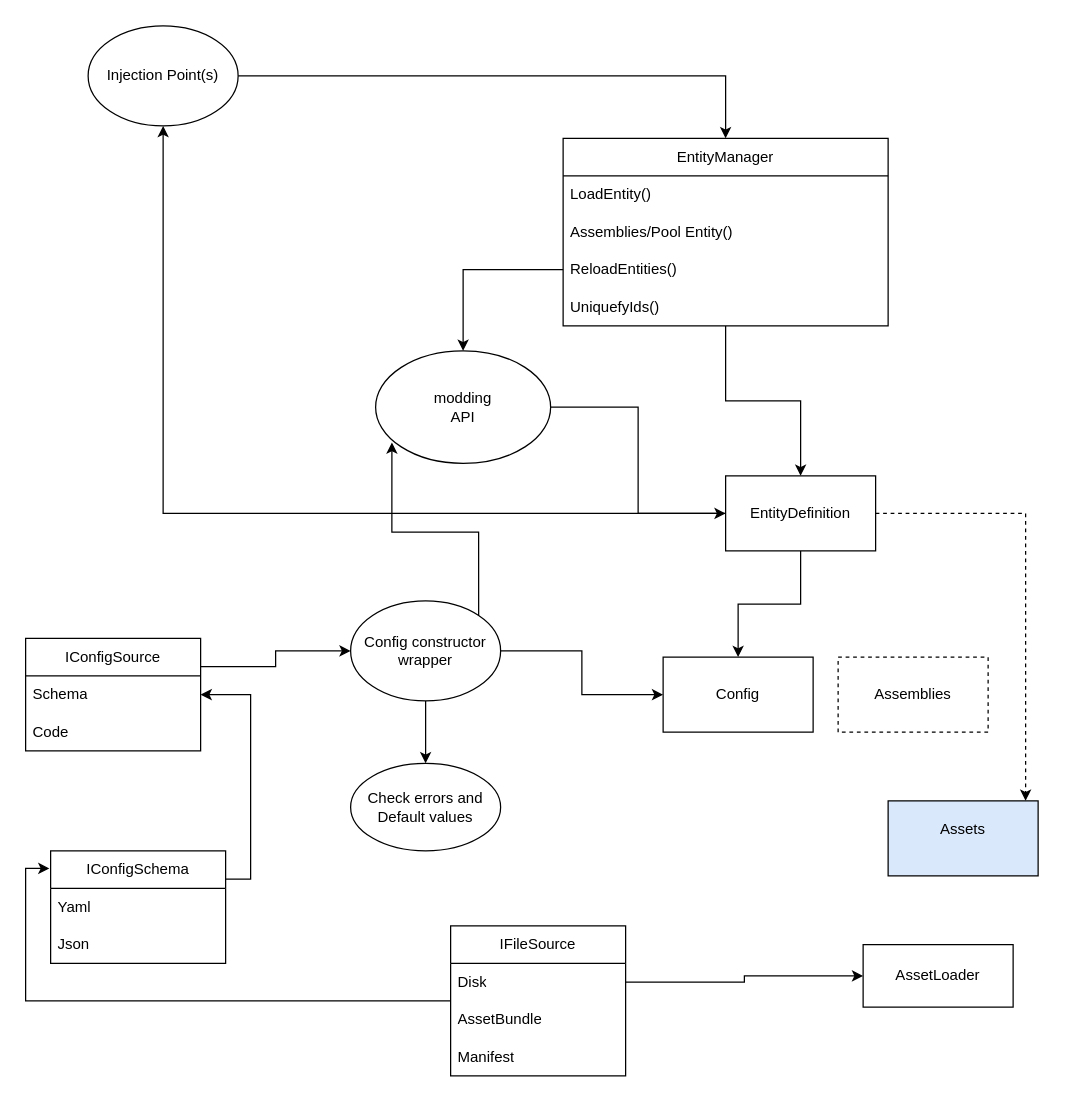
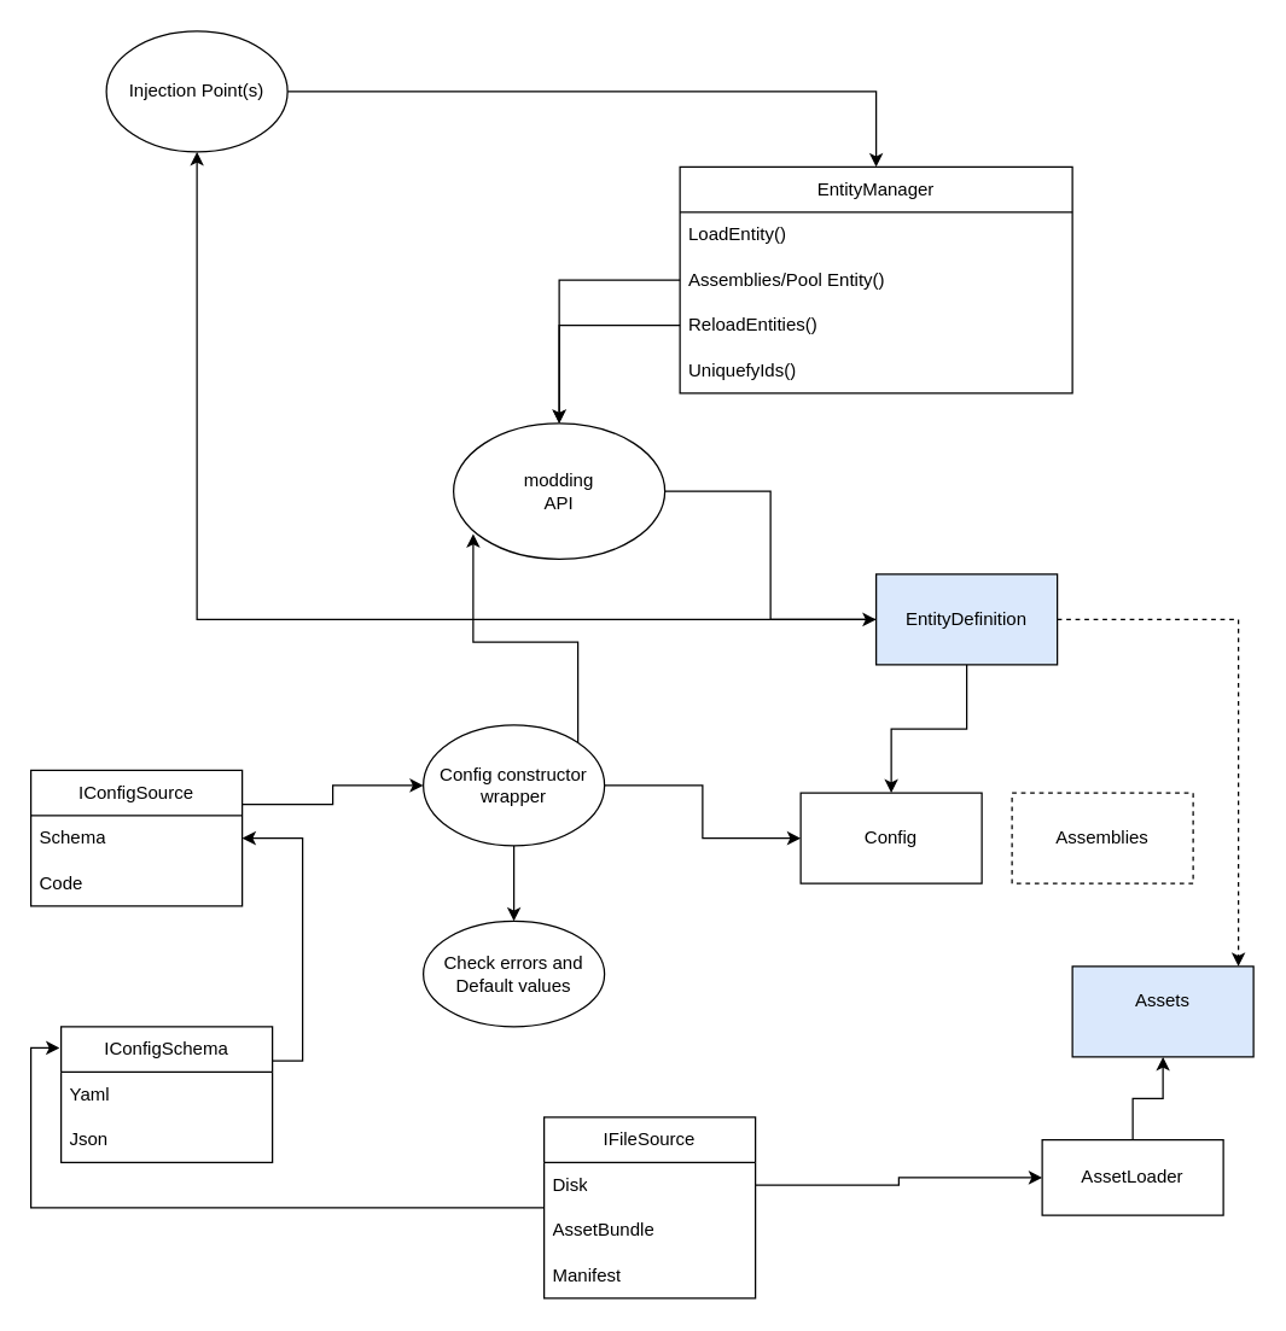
  <mxCell id="0" />
  <mxCell id="1" parent="0" />
  <mxCell id="2" style="edgeStyle=orthogonalEdgeStyle;rounded=0;orthogonalLoop=1;jettySize=auto;html=1;entryX=0.5;entryY=0;entryDx=0;entryDy=0;" edge="1" parent="1" source="5" target="6"><mxGeometry relative="1" as="geometry" /></mxCell>
  <mxCell id="3" style="edgeStyle=orthogonalEdgeStyle;rounded=0;orthogonalLoop=1;jettySize=auto;html=1;dashed=1;" edge="1" parent="1" source="5" target="11"><mxGeometry relative="1" as="geometry"><Array as="points"><mxPoint x="820" y="410" /></Array></mxGeometry></mxCell>
  <mxCell id="4" style="edgeStyle=orthogonalEdgeStyle;rounded=0;orthogonalLoop=1;jettySize=auto;html=1;" edge="1" parent="1" source="5" target="24"><mxGeometry relative="1" as="geometry" /></mxCell>
- <mxCell id="5" value="&lt;div&gt;EntityDefinition&lt;/div&gt;" style="rounded=0;whiteSpace=wrap;html=1;" vertex="1" parent="1"><mxGeometry x="580" y="380" width="120" height="60" as="geometry" /></mxCell>
+ <mxCell id="5" value="&lt;div&gt;EntityDefinition&lt;/div&gt;" style="rounded=0;whiteSpace=wrap;html=1;fillColor=#dae8fc;" vertex="1" parent="1"><mxGeometry x="580" y="380" width="120" height="60" as="geometry" /></mxCell>
  <mxCell id="6" value="&lt;div&gt;Config&lt;/div&gt;" style="rounded=0;whiteSpace=wrap;html=1;" vertex="1" parent="1"><mxGeometry x="530" y="525" width="120" height="60" as="geometry" /></mxCell>
  <mxCell id="7" style="edgeStyle=orthogonalEdgeStyle;rounded=0;orthogonalLoop=1;jettySize=auto;html=1;exitX=1;exitY=0.25;exitDx=0;exitDy=0;" edge="1" parent="1" source="8" target="38"><mxGeometry relative="1" as="geometry" /></mxCell>
  <mxCell id="8" value="IConfigSource" style="swimlane;fontStyle=0;childLayout=stackLayout;horizontal=1;startSize=30;horizontalStack=0;resizeParent=1;resizeParentMax=0;resizeLast=0;collapsible=1;marginBottom=0;whiteSpace=wrap;html=1;" vertex="1" parent="1"><mxGeometry x="20" y="510" width="140" height="90" as="geometry" /></mxCell>
  <mxCell id="9" value="&lt;div&gt;Schema&lt;/div&gt;" style="text;strokeColor=none;fillColor=none;align=left;verticalAlign=middle;spacingLeft=4;spacingRight=4;overflow=hidden;points=[[0,0.5],[1,0.5]];portConstraint=eastwest;rotatable=0;whiteSpace=wrap;html=1;" vertex="1" parent="8"><mxGeometry y="30" width="140" height="30" as="geometry" /></mxCell>
  <mxCell id="10" value="Code" style="text;strokeColor=none;fillColor=none;align=left;verticalAlign=middle;spacingLeft=4;spacingRight=4;overflow=hidden;points=[[0,0.5],[1,0.5]];portConstraint=eastwest;rotatable=0;whiteSpace=wrap;html=1;" vertex="1" parent="8"><mxGeometry y="60" width="140" height="30" as="geometry" /></mxCell>
  <mxCell id="11" value="&lt;div&gt;Assets&lt;/div&gt;&lt;div&gt;&lt;br&gt;&lt;/div&gt;" style="rounded=0;whiteSpace=wrap;html=1;fillColor=#dae8fc;" vertex="1" parent="1"><mxGeometry x="710" y="640" width="120" height="60" as="geometry" /></mxCell>
  <mxCell id="12" style="edgeStyle=orthogonalEdgeStyle;rounded=0;orthogonalLoop=1;jettySize=auto;html=1;exitX=1;exitY=0.25;exitDx=0;exitDy=0;" edge="1" parent="1" source="13" target="9"><mxGeometry relative="1" as="geometry" /></mxCell>
  <mxCell id="13" value="IConfigSchema" style="swimlane;fontStyle=0;childLayout=stackLayout;horizontal=1;startSize=30;horizontalStack=0;resizeParent=1;resizeParentMax=0;resizeLast=0;collapsible=1;marginBottom=0;whiteSpace=wrap;html=1;" vertex="1" parent="1"><mxGeometry x="40" y="680" width="140" height="90" as="geometry" /></mxCell>
  <mxCell id="14" value="Yaml" style="text;strokeColor=none;fillColor=none;align=left;verticalAlign=middle;spacingLeft=4;spacingRight=4;overflow=hidden;points=[[0,0.5],[1,0.5]];portConstraint=eastwest;rotatable=0;whiteSpace=wrap;html=1;" vertex="1" parent="13"><mxGeometry y="30" width="140" height="30" as="geometry" /></mxCell>
  <mxCell id="15" value="Json" style="text;strokeColor=none;fillColor=none;align=left;verticalAlign=middle;spacingLeft=4;spacingRight=4;overflow=hidden;points=[[0,0.5],[1,0.5]];portConstraint=eastwest;rotatable=0;whiteSpace=wrap;html=1;" vertex="1" parent="13"><mxGeometry y="60" width="140" height="30" as="geometry" /></mxCell>
  <mxCell id="16" style="edgeStyle=orthogonalEdgeStyle;rounded=0;orthogonalLoop=1;jettySize=auto;html=1;entryX=-0.007;entryY=0.156;entryDx=0;entryDy=0;entryPerimeter=0;" edge="1" parent="1" source="17" target="13"><mxGeometry relative="1" as="geometry" /></mxCell>
  <mxCell id="17" value="&lt;div&gt;IFileSource&lt;/div&gt;" style="swimlane;fontStyle=0;childLayout=stackLayout;horizontal=1;startSize=30;horizontalStack=0;resizeParent=1;resizeParentMax=0;resizeLast=0;collapsible=1;marginBottom=0;whiteSpace=wrap;html=1;" vertex="1" parent="1"><mxGeometry x="360" y="740" width="140" height="120" as="geometry" /></mxCell>
  <mxCell id="18" value="Disk" style="text;strokeColor=none;fillColor=none;align=left;verticalAlign=middle;spacingLeft=4;spacingRight=4;overflow=hidden;points=[[0,0.5],[1,0.5]];portConstraint=eastwest;rotatable=0;whiteSpace=wrap;html=1;" vertex="1" parent="17"><mxGeometry y="30" width="140" height="30" as="geometry" /></mxCell>
  <mxCell id="19" value="AssetBundle" style="text;strokeColor=none;fillColor=none;align=left;verticalAlign=middle;spacingLeft=4;spacingRight=4;overflow=hidden;points=[[0,0.5],[1,0.5]];portConstraint=eastwest;rotatable=0;whiteSpace=wrap;html=1;" vertex="1" parent="17"><mxGeometry y="60" width="140" height="30" as="geometry" /></mxCell>
  <mxCell id="20" value="Manifest" style="text;strokeColor=none;fillColor=none;align=left;verticalAlign=middle;spacingLeft=4;spacingRight=4;overflow=hidden;points=[[0,0.5],[1,0.5]];portConstraint=eastwest;rotatable=0;whiteSpace=wrap;html=1;" vertex="1" parent="17"><mxGeometry y="90" width="140" height="30" as="geometry" /></mxCell>
  <mxCell id="21" style="edgeStyle=orthogonalEdgeStyle;rounded=0;orthogonalLoop=1;jettySize=auto;html=1;entryX=0;entryY=0.5;entryDx=0;entryDy=0;" edge="1" parent="1" source="22" target="5"><mxGeometry relative="1" as="geometry" /></mxCell>
  <mxCell id="22" value="&lt;div&gt;modding &lt;br&gt;&lt;/div&gt;&lt;div&gt;API&lt;/div&gt;" style="ellipse;whiteSpace=wrap;html=1;" vertex="1" parent="1"><mxGeometry x="300" y="280" width="140" height="90" as="geometry" /></mxCell>
  <mxCell id="23" style="edgeStyle=orthogonalEdgeStyle;rounded=0;orthogonalLoop=1;jettySize=auto;html=1;entryX=0.5;entryY=0;entryDx=0;entryDy=0;" edge="1" parent="1" source="24" target="26"><mxGeometry relative="1" as="geometry"><mxPoint x="630" y="230" as="targetPoint" /></mxGeometry></mxCell>
  <mxCell id="24" value="&lt;div&gt;Injection Point(s)&lt;/div&gt;" style="ellipse;whiteSpace=wrap;html=1;" vertex="1" parent="1"><mxGeometry x="70" y="20" width="120" height="80" as="geometry" /></mxCell>
- <mxCell id="25" style="edgeStyle=orthogonalEdgeStyle;rounded=0;orthogonalLoop=1;jettySize=auto;html=1;entryX=0.5;entryY=0;entryDx=0;entryDy=0;" edge="1" parent="1" source="26" target="5"><mxGeometry relative="1" as="geometry" /></mxCell>
+ <mxCell id="25" style="edgeStyle=orthogonalEdgeStyle;rounded=0;orthogonalLoop=1;jettySize=auto;html=1;" edge="1" parent="1" source="26" target="22"><mxGeometry relative="1" as="geometry" /></mxCell>
  <mxCell id="26" value="&lt;div&gt;EntityManager&lt;/div&gt;" style="swimlane;fontStyle=0;childLayout=stackLayout;horizontal=1;startSize=30;horizontalStack=0;resizeParent=1;resizeParentMax=0;resizeLast=0;collapsible=1;marginBottom=0;whiteSpace=wrap;html=1;" vertex="1" parent="1"><mxGeometry x="450" y="110" width="260" height="150" as="geometry"><mxRectangle x="560" y="110" width="120" height="30" as="alternateBounds" /></mxGeometry></mxCell>
  <mxCell id="27" value="LoadEntity()" style="text;strokeColor=none;fillColor=none;align=left;verticalAlign=middle;spacingLeft=4;spacingRight=4;overflow=hidden;points=[[0,0.5],[1,0.5]];portConstraint=eastwest;rotatable=0;whiteSpace=wrap;html=1;" vertex="1" parent="26"><mxGeometry y="30" width="260" height="30" as="geometry" /></mxCell>
  <mxCell id="28" value="&lt;div&gt;Assemblies/Pool Entity()&lt;/div&gt;" style="text;strokeColor=none;fillColor=none;align=left;verticalAlign=middle;spacingLeft=4;spacingRight=4;overflow=hidden;points=[[0,0.5],[1,0.5]];portConstraint=eastwest;rotatable=0;whiteSpace=wrap;html=1;" vertex="1" parent="26"><mxGeometry y="60" width="260" height="30" as="geometry" /></mxCell>
  <mxCell id="29" value="ReloadEntities()" style="text;strokeColor=none;fillColor=none;align=left;verticalAlign=middle;spacingLeft=4;spacingRight=4;overflow=hidden;points=[[0,0.5],[1,0.5]];portConstraint=eastwest;rotatable=0;whiteSpace=wrap;html=1;" vertex="1" parent="26"><mxGeometry y="90" width="260" height="30" as="geometry" /></mxCell>
  <mxCell id="30" value="UniquefyIds()" style="text;strokeColor=none;fillColor=none;align=left;verticalAlign=middle;spacingLeft=4;spacingRight=4;overflow=hidden;points=[[0,0.5],[1,0.5]];portConstraint=eastwest;rotatable=0;whiteSpace=wrap;html=1;" vertex="1" parent="26"><mxGeometry y="120" width="260" height="30" as="geometry" /></mxCell>
+ <mxCell id="31" style="edgeStyle=orthogonalEdgeStyle;rounded=0;orthogonalLoop=1;jettySize=auto;html=1;entryX=0.5;entryY=1;entryDx=0;entryDy=0;" edge="1" parent="1" source="32" target="11"><mxGeometry relative="1" as="geometry" /></mxCell>
  <mxCell id="32" value="&lt;div&gt;AssetLoader&lt;/div&gt;" style="rounded=0;whiteSpace=wrap;html=1;" vertex="1" parent="1"><mxGeometry x="690" y="755" width="120" height="50" as="geometry" /></mxCell>
  <mxCell id="33" style="edgeStyle=orthogonalEdgeStyle;rounded=0;orthogonalLoop=1;jettySize=auto;html=1;entryX=0;entryY=0.5;entryDx=0;entryDy=0;" edge="1" parent="1" source="18" target="32"><mxGeometry relative="1" as="geometry" /></mxCell>
  <mxCell id="34" value="&lt;div&gt;Check errors and Default values&lt;/div&gt;" style="ellipse;whiteSpace=wrap;html=1;" vertex="1" parent="1"><mxGeometry x="280" y="610" width="120" height="70" as="geometry" /></mxCell>
  <mxCell id="35" style="edgeStyle=orthogonalEdgeStyle;rounded=0;orthogonalLoop=1;jettySize=auto;html=1;exitX=1;exitY=0;exitDx=0;exitDy=0;entryX=0.093;entryY=0.814;entryDx=0;entryDy=0;entryPerimeter=0;" edge="1" parent="1" source="38" target="22"><mxGeometry relative="1" as="geometry" /></mxCell>
  <mxCell id="36" style="edgeStyle=orthogonalEdgeStyle;rounded=0;orthogonalLoop=1;jettySize=auto;html=1;" edge="1" parent="1" source="38" target="34"><mxGeometry relative="1" as="geometry" /></mxCell>
  <mxCell id="37" style="edgeStyle=orthogonalEdgeStyle;rounded=0;orthogonalLoop=1;jettySize=auto;html=1;entryX=0;entryY=0.5;entryDx=0;entryDy=0;" edge="1" parent="1" source="38" target="6"><mxGeometry relative="1" as="geometry" /></mxCell>
  <mxCell id="38" value="&lt;div&gt;Config constructor wrapper&lt;/div&gt;" style="ellipse;whiteSpace=wrap;html=1;" vertex="1" parent="1"><mxGeometry x="280" y="480" width="120" height="80" as="geometry" /></mxCell>
  <mxCell id="39" style="edgeStyle=orthogonalEdgeStyle;rounded=0;orthogonalLoop=1;jettySize=auto;html=1;entryX=0.5;entryY=0;entryDx=0;entryDy=0;" edge="1" parent="1" source="29" target="22"><mxGeometry relative="1" as="geometry" /></mxCell>
  <mxCell id="40" value="&lt;div&gt;Assemblies&lt;/div&gt;" style="rounded=0;whiteSpace=wrap;html=1;dashed=1;" vertex="1" parent="1"><mxGeometry x="670" y="525" width="120" height="60" as="geometry" /></mxCell>
